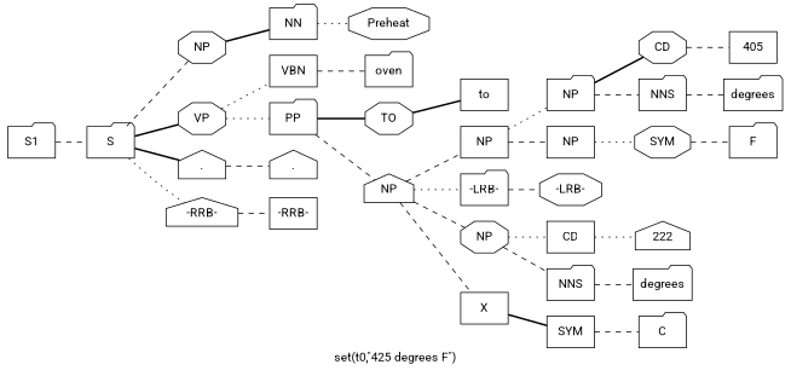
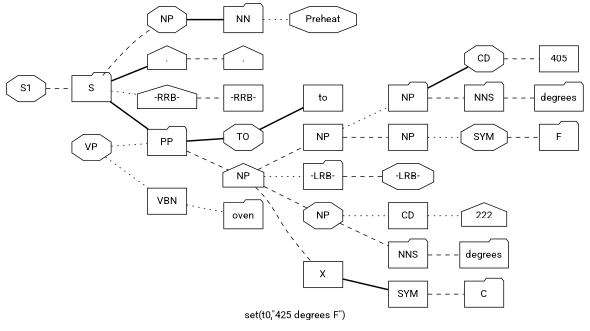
  graph {
    fontname=Roboto
    label="set(t0,\"425 degrees F\")"
    rankdir=LR
    node [fontname=Roboto shape=folder]
    edge [fontname=Roboto style=dashed]
-   n1 [label=S1]
+   n1 [label=S1 shape=octagon]
    n2 [label=S]
    n3 [label=NP shape=octagon]
    n4 [label=VP shape=octagon]
    n5 [label="." shape=house]
    n6 [label="-RRB-" shape=house]
    n7 [label=NN]
    n8 [label=VBN shape=box]
    n9 [label=PP]
    n10 [label="." shape=house]
    n11 [label="-RRB-" shape=box]
    n12 [label=Preheat shape=octagon]
    n13 [label=oven]
    n14 [label=TO shape=octagon]
    n15 [label=NP shape=house]
    n16 [label=to shape=box]
    n17 [label=NP shape=box]
    n18 [label="-LRB-"]
    n19 [label=NP shape=octagon]
    n20 [label=X shape=box]
    n21 [label=NP]
    n22 [label=NP shape=box]
    n23 [label="-LRB-" shape=octagon]
    n24 [label=CD shape=box]
    n25 [label=NNS]
    n26 [label=SYM shape=box]
    n27 [label=CD shape=octagon]
    n28 [label=NNS]
    n29 [label=SYM shape=octagon]
    n30 [label=405 shape=box]
    n31 [label=degrees]
    n32 [label=F]
    n33 [label=222 shape=house]
    n34 [label=degrees]
    n35 [label=C]
    n1 -- n2
    n2 -- n3
-   n2 -- n4 [style=bold]
+   n2 -- n9 [style=bold]
    n2 -- n5 [style=bold]
    n2 -- n6 [style=dotted]
    n3 -- n7 [style=bold]
    n4 -- n8 [style=dotted]
    n4 -- n9 [style=dotted]
    n5 -- n10
    n6 -- n11
    n7 -- n12 [style=dotted]
-   n8 -- n13
+   n8 -- n13 [style=dotted]
    n9 -- n14 [style=bold]
    n9 -- n15
    n14 -- n16 [style=bold]
    n15 -- n17
    n15 -- n18 [style=dotted]
    n15 -- n19
    n15 -- n20
    n17 -- n21 [style=dotted]
    n17 -- n22
    n18 -- n23
    n19 -- n24 [style=dotted]
    n19 -- n25
    n20 -- n26 [style=bold]
    n21 -- n27 [style=bold]
    n21 -- n28
    n22 -- n29 [style=dotted]
    n24 -- n33 [style=dotted]
    n25 -- n34
    n26 -- n35
    n27 -- n30
    n28 -- n31
    n29 -- n32
  }
